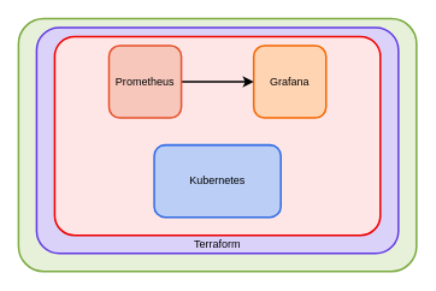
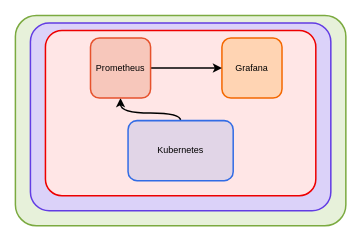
  <mxCell id="0" />
  <mxCell id="1" parent="0" />
  <mxCell id="2" value="" style="whiteSpace=wrap;html=1;rounded=1;shadow=0;glass=0;sketch=0;strokeWidth=2;strokeColor=#7baa40;fillColor=#e7f1da;arcSize=10;" vertex="1" parent="1"><mxGeometry x="20" y="20" width="440" height="280" as="geometry" /></mxCell>
  <mxCell id="3" value="" style="whiteSpace=wrap;html=1;rounded=1;shadow=0;glass=0;sketch=0;strokeColor=#623CE4;strokeWidth=2;fillColor=#dbd2f9;arcSize=10;" vertex="1" parent="1"><mxGeometry x="40" y="30" width="400" height="250" as="geometry" /></mxCell>
  <mxCell id="4" value="" style="whiteSpace=wrap;html=1;rounded=1;shadow=0;glass=0;sketch=0;strokeWidth=2;strokeColor=#EE0000;arcSize=10;fillColor=#ffe6e6;" vertex="1" parent="1"><mxGeometry x="60" y="40" width="360" height="220" as="geometry" /></mxCell>
- <mxCell id="6" value="Kubernetes" style="whiteSpace=wrap;html=1;rounded=1;strokeWidth=2;strokeColor=#326CE5;fillColor=#bbcef6;" vertex="1" parent="1"><mxGeometry x="170" y="160" width="140" height="80" as="geometry" /></mxCell>
- <mxCell id="7" value="&lt;div&gt;Grafana&lt;/div&gt;" style="whiteSpace=wrap;html=1;aspect=fixed;rounded=1;strokeWidth=2;strokeColor=#F46800;fillColor=#ffd4b3;shadow=0;glass=0;sketch=0;" vertex="1" parent="1"><mxGeometry x="280" y="50" width="80" height="80" as="geometry" /></mxCell>
+ <mxCell id="5" style="edgeStyle=orthogonalEdgeStyle;orthogonalLoop=1;jettySize=auto;html=1;exitX=0.5;exitY=0;exitDx=0;exitDy=0;entryX=0.5;entryY=1;entryDx=0;entryDy=0;strokeWidth=2;curved=1;" edge="1" parent="1" source="6" target="9"><mxGeometry relative="1" as="geometry"><Array as="points"><mxPoint x="240" y="150" /><mxPoint x="160" y="150" /></Array></mxGeometry></mxCell>
+ <mxCell id="6" value="Kubernetes" style="whiteSpace=wrap;html=1;rounded=1;strokeWidth=2;strokeColor=#326CE5;fillColor=#e1d5e7;" vertex="1" parent="1"><mxGeometry x="170" y="160" width="140" height="80" as="geometry" /></mxCell>
+ <mxCell id="7" value="&lt;div&gt;Grafana&lt;/div&gt;" style="whiteSpace=wrap;html=1;aspect=fixed;rounded=1;strokeWidth=2;strokeColor=#F46800;fillColor=#ffd4b3;shadow=0;glass=0;sketch=0;" vertex="1" parent="1"><mxGeometry x="295" y="50" width="80" height="80" as="geometry" /></mxCell>
  <mxCell id="8" style="edgeStyle=orthogonalEdgeStyle;orthogonalLoop=1;jettySize=auto;html=1;exitX=1;exitY=0.5;exitDx=0;exitDy=0;entryX=0;entryY=0.5;entryDx=0;entryDy=0;strokeWidth=2;curved=1;" edge="1" parent="1" source="9" target="7"><mxGeometry relative="1" as="geometry" /></mxCell>
  <mxCell id="9" value="Prometheus" style="whiteSpace=wrap;html=1;aspect=fixed;rounded=1;strokeWidth=2;strokeColor=#E6522C;fillColor=#f7c7bb;" vertex="1" parent="1"><mxGeometry x="120" y="50" width="80" height="80" as="geometry" /></mxCell>
- <mxCell id="10" value="Terraform" style="text;html=1;strokeColor=none;fillColor=none;align=center;verticalAlign=middle;whiteSpace=wrap;rounded=0;shadow=0;glass=0;sketch=0;" vertex="1" parent="1"><mxGeometry x="220" y="260" width="40" height="20" as="geometry" /></mxCell>
